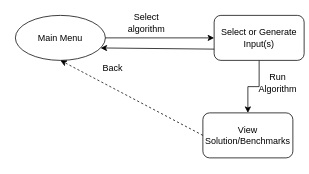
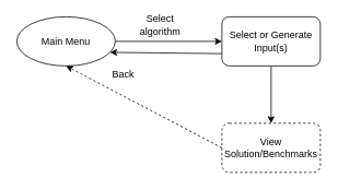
  <mxCell id="0" />
  <mxCell id="1" parent="0" />
  <mxCell id="2" value="Main Menu" style="ellipse;whiteSpace=wrap;html=1;" vertex="1" parent="1"><mxGeometry x="20" y="20" width="120" height="60" as="geometry" /></mxCell>
  <mxCell id="3" value="" style="endArrow=classic;html=1;exitX=1;exitY=0.5;exitDx=0;exitDy=0;entryX=0;entryY=0.5;entryDx=0;entryDy=0;" edge="1" parent="1" source="2" target="6"><mxGeometry width="50" height="50" relative="1" as="geometry"><mxPoint x="500" y="180" as="sourcePoint" /><mxPoint x="260" y="50" as="targetPoint" /></mxGeometry></mxCell>
  <mxCell id="4" value="Select algorithm" style="text;html=1;strokeColor=none;fillColor=none;align=center;verticalAlign=middle;whiteSpace=wrap;rounded=0;" vertex="1" parent="1"><mxGeometry x="160" y="20" width="70" height="20" as="geometry" /></mxCell>
  <mxCell id="5" style="edgeStyle=orthogonalEdgeStyle;rounded=0;orthogonalLoop=1;jettySize=auto;html=1;exitX=0.5;exitY=1;exitDx=0;exitDy=0;" edge="1" parent="1" source="6" target="7"><mxGeometry relative="1" as="geometry" /></mxCell>
- <mxCell id="6" value="Select or Generate Input(s)" style="rounded=1;whiteSpace=wrap;html=1;" vertex="1" parent="1"><mxGeometry x="285" y="20" width="120" height="60" as="geometry" /></mxCell>
- <mxCell id="7" value="View Solution/Benchmarks" style="rounded=1;whiteSpace=wrap;html=1;" vertex="1" parent="1"><mxGeometry x="270" y="150" width="120" height="60" as="geometry" /></mxCell>
- <mxCell id="8" value="Run Algorithm" style="text;html=1;strokeColor=none;fillColor=none;align=center;verticalAlign=middle;whiteSpace=wrap;rounded=0;" vertex="1" parent="1"><mxGeometry x="350" y="100" width="40" height="20" as="geometry" /></mxCell>
+ <mxCell id="6" value="Select or Generate Input(s)" style="rounded=1;whiteSpace=wrap;html=1;" vertex="1" parent="1"><mxGeometry x="270" y="20" width="120" height="60" as="geometry" /></mxCell>
+ <mxCell id="7" value="View Solution/Benchmarks" style="rounded=1;whiteSpace=wrap;html=1;dashed=1;" vertex="1" parent="1"><mxGeometry x="270" y="150" width="120" height="60" as="geometry" /></mxCell>
  <mxCell id="9" value="" style="endArrow=classic;html=1;exitX=0;exitY=0.5;exitDx=0;exitDy=0;entryX=0.5;entryY=1;entryDx=0;entryDy=0;dashed=1;" edge="1" parent="1" source="7" target="2"><mxGeometry width="50" height="50" relative="1" as="geometry"><mxPoint x="220" y="200" as="sourcePoint" /><mxPoint x="270" y="150" as="targetPoint" /></mxGeometry></mxCell>
  <mxCell id="10" value="" style="endArrow=classic;html=1;entryX=1;entryY=0.75;entryDx=0;entryDy=0;exitX=0;exitY=0.75;exitDx=0;exitDy=0;" edge="1" parent="1" source="6" target="2"><mxGeometry width="50" height="50" relative="1" as="geometry"><mxPoint x="500" y="150" as="sourcePoint" /><mxPoint x="550" y="100" as="targetPoint" /></mxGeometry></mxCell>
  <mxCell id="11" value="Back" style="text;html=1;strokeColor=none;fillColor=none;align=center;verticalAlign=middle;whiteSpace=wrap;rounded=0;" vertex="1" parent="1"><mxGeometry x="130" y="80" width="40" height="20" as="geometry" /></mxCell>
